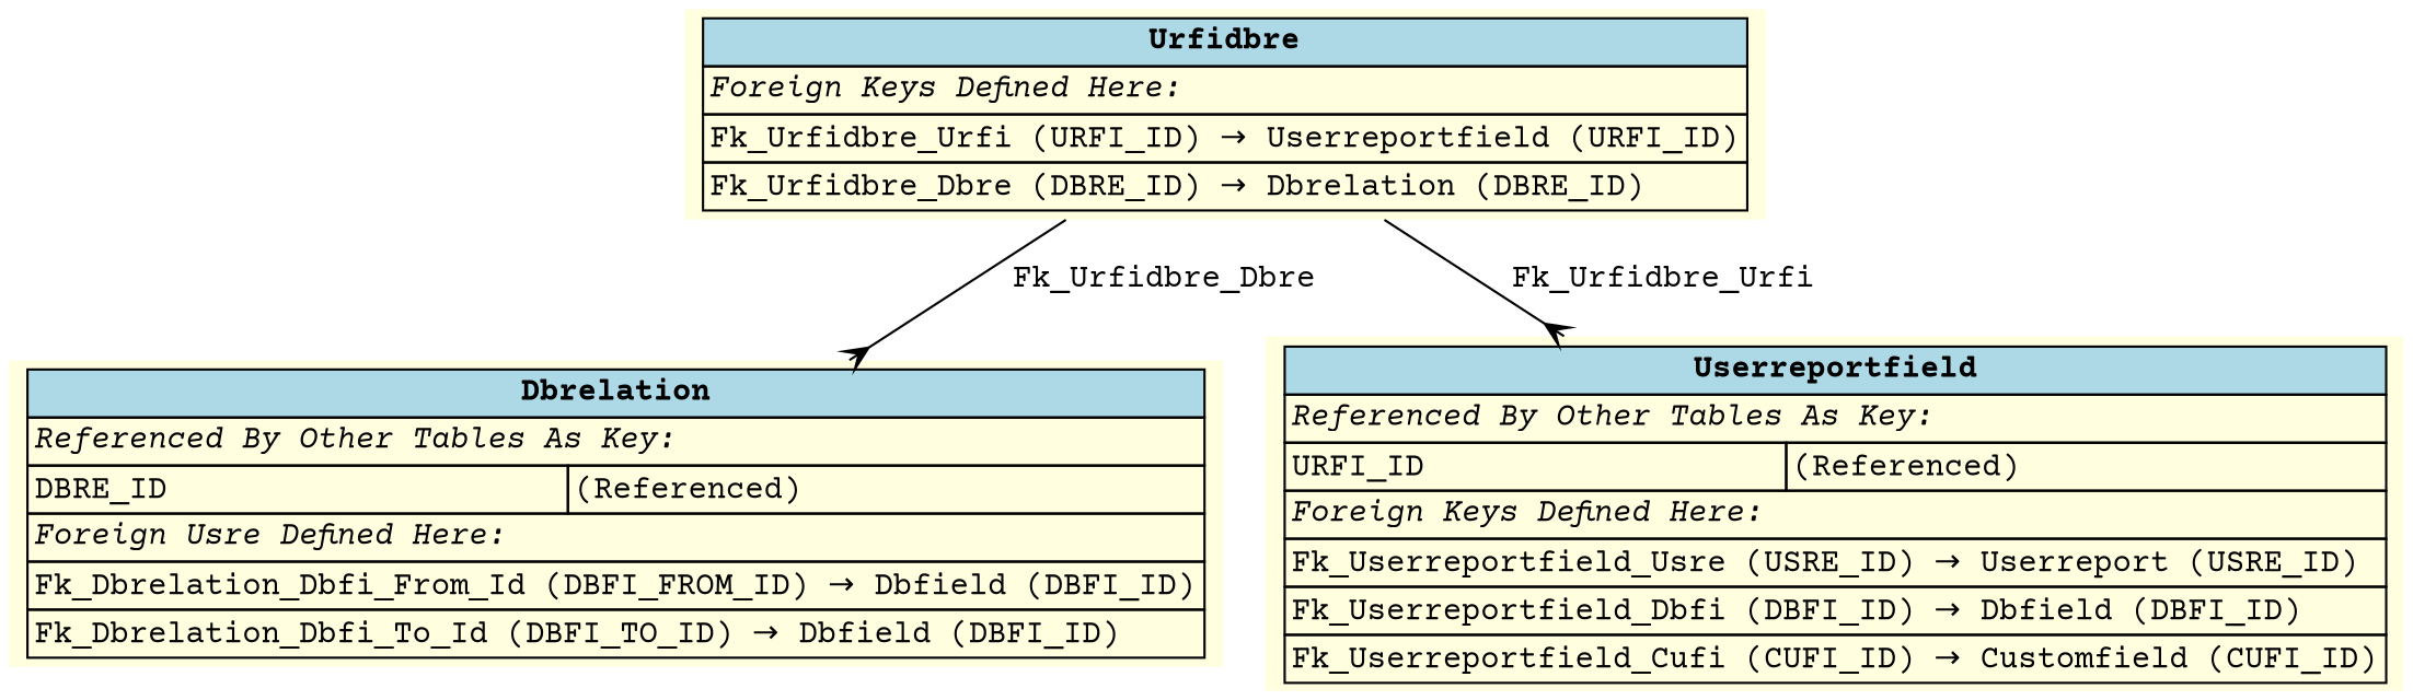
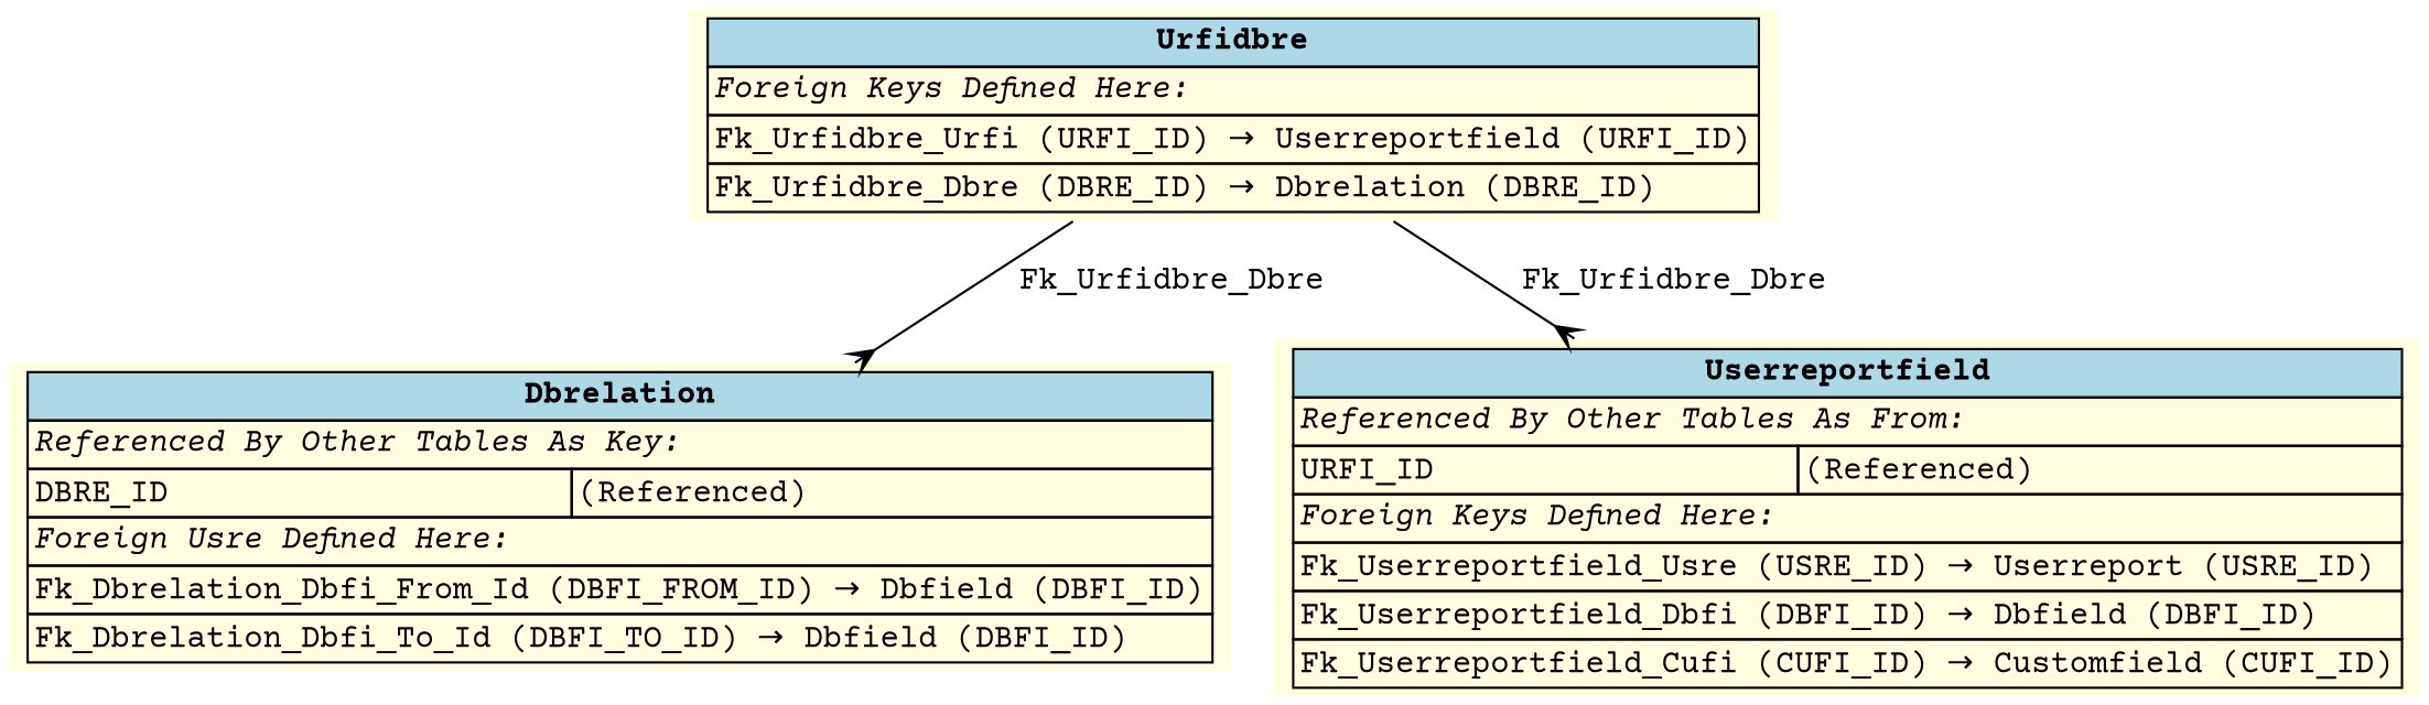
  digraph {
    fontname="Courier Prime"
    rankdir=TB
    node [fillcolor=lightyellow fontname="Courier Prime" shape=plaintext style=filled]
    edge [arrowhead=crow arrowtail=none dir=both fontname="Courier Prime" labelfontsize=10]
    n1 [label=<     <TABLE BORDER="0" CELLBORDER="1" CELLSPACING="0" BGCOLOR="lightyellow">       <TR><TD COLSPAN="2" BGCOLOR="lightblue"><B>Urfidbre</B></TD></TR>       <TR><TD COLSPAN="2" ALIGN="LEFT"><I>Foreign Keys Defined Here:</I></TD></TR>       <TR><TD ALIGN="LEFT" COLSPAN="2">Fk_Urfidbre_Urfi (URFI_ID) &rarr; Userreportfield (URFI_ID)</TD></TR>       <TR><TD ALIGN="LEFT" COLSPAN="2">Fk_Urfidbre_Dbre (DBRE_ID) &rarr; Dbrelation (DBRE_ID)</TD></TR>     </TABLE>     >]
    n2 [label=<     <TABLE BORDER="0" CELLBORDER="1" CELLSPACING="0" BGCOLOR="lightyellow">       <TR><TD COLSPAN="2" BGCOLOR="lightblue"><B>Dbrelation</B></TD></TR>       <TR><TD COLSPAN="2" ALIGN="LEFT"><I>Referenced By Other Tables As Key:</I></TD></TR>       <TR><TD ALIGN="LEFT">DBRE_ID</TD><TD ALIGN="LEFT">(Referenced)</TD></TR>       <TR><TD COLSPAN="2" ALIGN="LEFT"><I>Foreign Usre Defined Here:</I></TD></TR>       <TR><TD ALIGN="LEFT" COLSPAN="2">Fk_Dbrelation_Dbfi_From_Id (DBFI_FROM_ID) &rarr; Dbfield (DBFI_ID)</TD></TR>       <TR><TD ALIGN="LEFT" COLSPAN="2">Fk_Dbrelation_Dbfi_To_Id (DBFI_TO_ID) &rarr; Dbfield (DBFI_ID)</TD></TR>     </TABLE>     >]
-   n3 [label=<     <TABLE BORDER="0" CELLBORDER="1" CELLSPACING="0" BGCOLOR="lightyellow">       <TR><TD COLSPAN="2" BGCOLOR="lightblue"><B>Userreportfield</B></TD></TR>       <TR><TD COLSPAN="2" ALIGN="LEFT"><I>Referenced By Other Tables As Key:</I></TD></TR>       <TR><TD ALIGN="LEFT">URFI_ID</TD><TD ALIGN="LEFT">(Referenced)</TD></TR>       <TR><TD COLSPAN="2" ALIGN="LEFT"><I>Foreign Keys Defined Here:</I></TD></TR>       <TR><TD ALIGN="LEFT" COLSPAN="2">Fk_Userreportfield_Usre (USRE_ID) &rarr; Userreport (USRE_ID)</TD></TR>       <TR><TD ALIGN="LEFT" COLSPAN="2">Fk_Userreportfield_Dbfi (DBFI_ID) &rarr; Dbfield (DBFI_ID)</TD></TR>       <TR><TD ALIGN="LEFT" COLSPAN="2">Fk_Userreportfield_Cufi (CUFI_ID) &rarr; Customfield (CUFI_ID)</TD></TR>     </TABLE>     >]
+   n3 [label=<     <TABLE BORDER="0" CELLBORDER="1" CELLSPACING="0" BGCOLOR="lightyellow">       <TR><TD COLSPAN="2" BGCOLOR="lightblue"><B>Userreportfield</B></TD></TR>       <TR><TD COLSPAN="2" ALIGN="LEFT"><I>Referenced By Other Tables As From:</I></TD></TR>       <TR><TD ALIGN="LEFT">URFI_ID</TD><TD ALIGN="LEFT">(Referenced)</TD></TR>       <TR><TD COLSPAN="2" ALIGN="LEFT"><I>Foreign Keys Defined Here:</I></TD></TR>       <TR><TD ALIGN="LEFT" COLSPAN="2">Fk_Userreportfield_Usre (USRE_ID) &rarr; Userreport (USRE_ID)</TD></TR>       <TR><TD ALIGN="LEFT" COLSPAN="2">Fk_Userreportfield_Dbfi (DBFI_ID) &rarr; Dbfield (DBFI_ID)</TD></TR>       <TR><TD ALIGN="LEFT" COLSPAN="2">Fk_Userreportfield_Cufi (CUFI_ID) &rarr; Customfield (CUFI_ID)</TD></TR>     </TABLE>     >]
    n1 -> n2 [label=" Fk_Urfidbre_Dbre "]
-   n1 -> n3 [label=" Fk_Urfidbre_Urfi "]
+   n1 -> n3 [label=" Fk_Urfidbre_Dbre "]
  }
